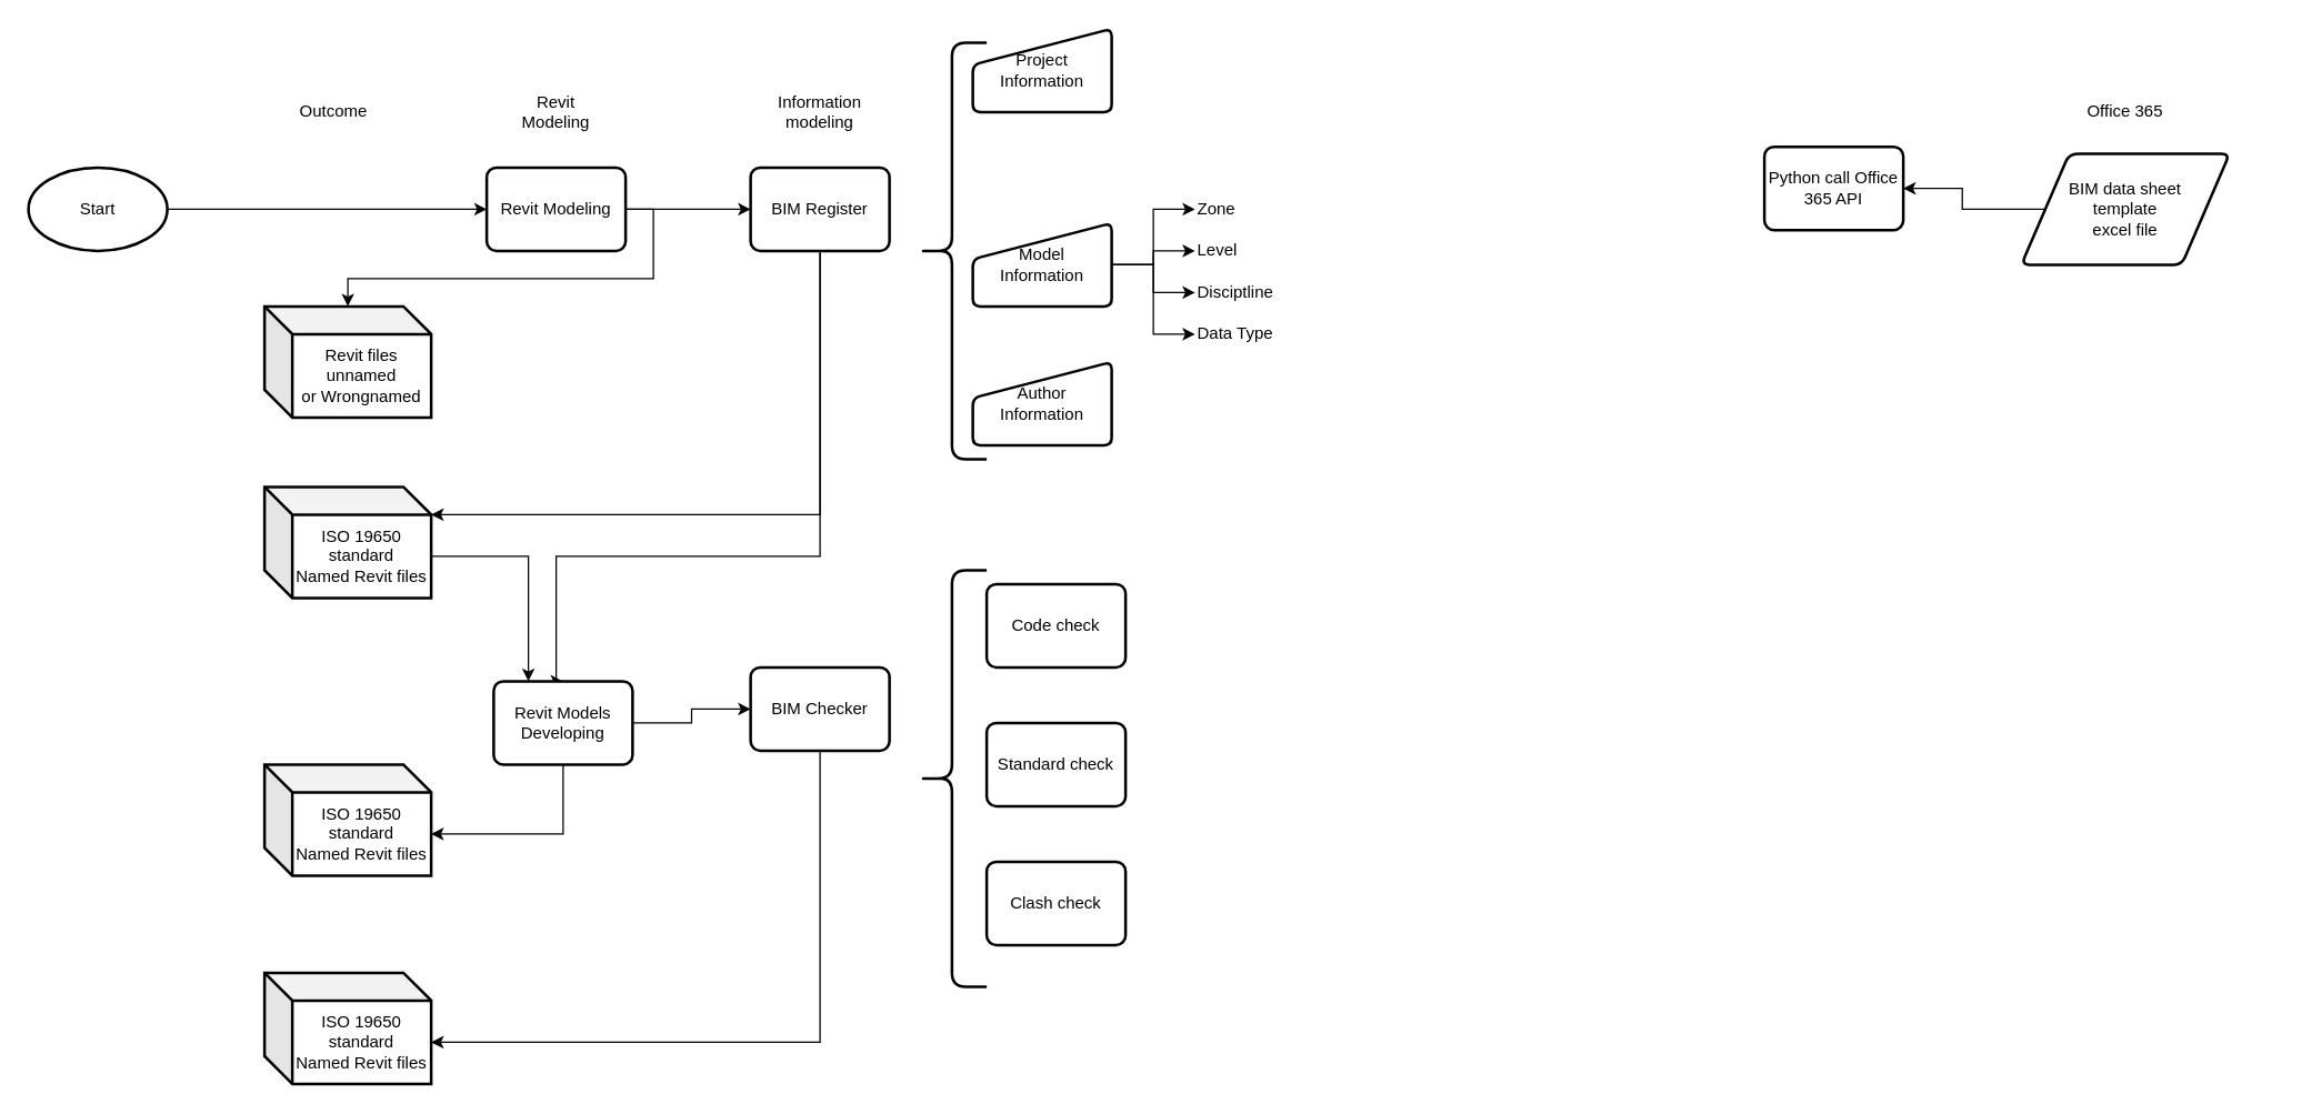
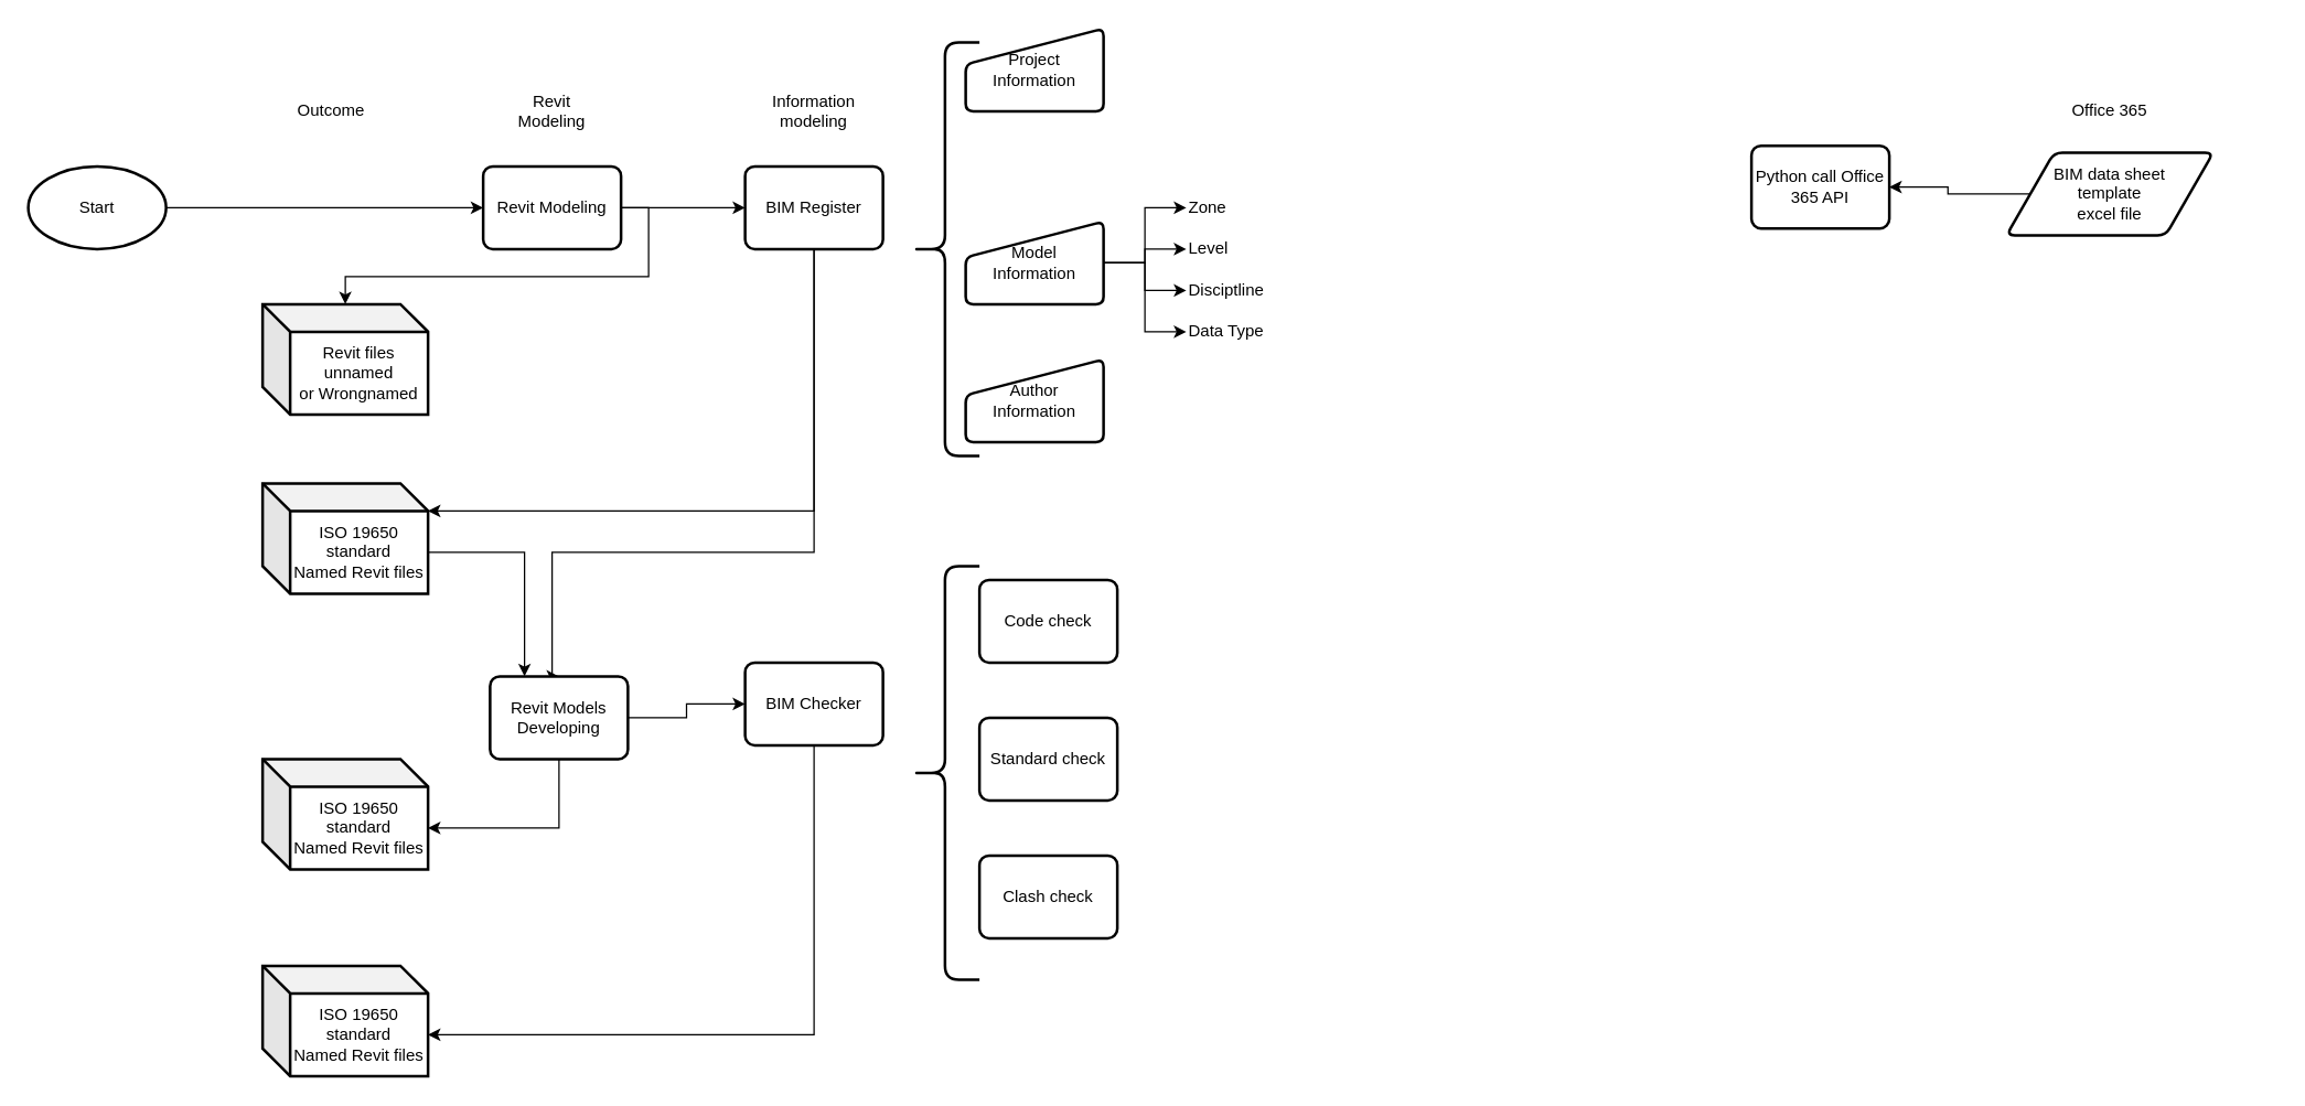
  <mxCell id="0" />
  <mxCell id="1" parent="0" />
  <mxCell id="2" value="Revit files unnamed&lt;br&gt;or Wrongnamed" style="shape=cube;whiteSpace=wrap;html=1;boundedLbl=1;backgroundOutline=1;darkOpacity=0.05;darkOpacity2=0.1;strokeWidth=2;" vertex="1" parent="1"><mxGeometry x="190" y="220" width="120" height="80" as="geometry" /></mxCell>
  <mxCell id="3" style="edgeStyle=orthogonalEdgeStyle;rounded=0;orthogonalLoop=1;jettySize=auto;html=1;entryX=0;entryY=0.5;entryDx=0;entryDy=0;" edge="1" parent="1" source="4" target="7"><mxGeometry relative="1" as="geometry" /></mxCell>
  <mxCell id="4" value="Start" style="strokeWidth=2;html=1;shape=mxgraph.flowchart.start_1;whiteSpace=wrap;" vertex="1" parent="1"><mxGeometry x="20" y="120" width="100" height="60" as="geometry" /></mxCell>
  <mxCell id="5" style="edgeStyle=orthogonalEdgeStyle;rounded=0;orthogonalLoop=1;jettySize=auto;html=1;exitX=1;exitY=0.5;exitDx=0;exitDy=0;" edge="1" parent="1" source="7" target="12"><mxGeometry relative="1" as="geometry" /></mxCell>
  <mxCell id="6" style="edgeStyle=orthogonalEdgeStyle;rounded=0;orthogonalLoop=1;jettySize=auto;html=1;exitX=1;exitY=0.5;exitDx=0;exitDy=0;" edge="1" parent="1" source="7" target="2"><mxGeometry relative="1" as="geometry"><mxPoint x="250" y="370" as="targetPoint" /></mxGeometry></mxCell>
  <mxCell id="7" value="Revit Modeling" style="rounded=1;whiteSpace=wrap;html=1;absoluteArcSize=1;arcSize=14;strokeWidth=2;" vertex="1" parent="1"><mxGeometry x="350" y="120" width="100" height="60" as="geometry" /></mxCell>
  <mxCell id="8" value="Revit Modeling" style="text;html=1;strokeColor=none;fillColor=none;align=center;verticalAlign=middle;whiteSpace=wrap;rounded=0;" vertex="1" parent="1"><mxGeometry x="380" y="70" width="40" height="20" as="geometry" /></mxCell>
  <mxCell id="9" value="Information&lt;br&gt;modeling" style="text;html=1;strokeColor=none;fillColor=none;align=center;verticalAlign=middle;whiteSpace=wrap;rounded=0;" vertex="1" parent="1"><mxGeometry x="570" y="70" width="40" height="20" as="geometry" /></mxCell>
  <mxCell id="10" style="edgeStyle=orthogonalEdgeStyle;rounded=0;orthogonalLoop=1;jettySize=auto;html=1;exitX=0.5;exitY=1;exitDx=0;exitDy=0;entryX=0;entryY=0;entryDx=120;entryDy=20;entryPerimeter=0;" edge="1" parent="1" source="12" target="15"><mxGeometry relative="1" as="geometry" /></mxCell>
  <mxCell id="11" style="edgeStyle=orthogonalEdgeStyle;rounded=0;orthogonalLoop=1;jettySize=auto;html=1;exitX=0.5;exitY=1;exitDx=0;exitDy=0;entryX=0.5;entryY=0;entryDx=0;entryDy=0;" edge="1" parent="1" source="12" target="30"><mxGeometry relative="1" as="geometry"><Array as="points"><mxPoint x="590" y="400" /><mxPoint x="400" y="400" /></Array></mxGeometry></mxCell>
  <mxCell id="12" value="BIM Register" style="rounded=1;whiteSpace=wrap;html=1;absoluteArcSize=1;arcSize=14;strokeWidth=2;" vertex="1" parent="1"><mxGeometry x="540" y="120" width="100" height="60" as="geometry" /></mxCell>
  <mxCell id="13" value="Outcome" style="text;html=1;strokeColor=none;fillColor=none;align=center;verticalAlign=middle;whiteSpace=wrap;rounded=0;" vertex="1" parent="1"><mxGeometry x="220" y="70" width="40" height="20" as="geometry" /></mxCell>
  <mxCell id="14" style="edgeStyle=orthogonalEdgeStyle;rounded=0;orthogonalLoop=1;jettySize=auto;html=1;entryX=0.25;entryY=0;entryDx=0;entryDy=0;exitX=0;exitY=0;exitDx=120;exitDy=50;exitPerimeter=0;" edge="1" parent="1" source="15" target="30"><mxGeometry relative="1" as="geometry"><mxPoint x="310" y="460" as="sourcePoint" /></mxGeometry></mxCell>
  <mxCell id="15" value="ISO 19650 standard&lt;br&gt;Named Revit files" style="shape=cube;whiteSpace=wrap;html=1;boundedLbl=1;backgroundOutline=1;darkOpacity=0.05;darkOpacity2=0.1;strokeWidth=2;" vertex="1" parent="1"><mxGeometry x="190" y="350" width="120" height="80" as="geometry" /></mxCell>
  <mxCell id="16" value="" style="shape=curlyBracket;whiteSpace=wrap;html=1;rounded=1;strokeWidth=2;" vertex="1" parent="1"><mxGeometry x="660" y="30" width="50" height="300" as="geometry" /></mxCell>
  <mxCell id="17" value="Project Information" style="html=1;strokeWidth=2;shape=manualInput;whiteSpace=wrap;rounded=1;size=26;arcSize=11;" vertex="1" parent="1"><mxGeometry x="700" y="20" width="100" height="60" as="geometry" /></mxCell>
  <mxCell id="18" style="edgeStyle=orthogonalEdgeStyle;rounded=0;orthogonalLoop=1;jettySize=auto;html=1;exitX=1;exitY=0.5;exitDx=0;exitDy=0;entryX=0;entryY=0.5;entryDx=0;entryDy=0;" edge="1" parent="1" source="22" target="24"><mxGeometry relative="1" as="geometry" /></mxCell>
  <mxCell id="19" style="edgeStyle=orthogonalEdgeStyle;rounded=0;orthogonalLoop=1;jettySize=auto;html=1;exitX=1;exitY=0.5;exitDx=0;exitDy=0;entryX=0;entryY=0.5;entryDx=0;entryDy=0;" edge="1" parent="1" source="22" target="25"><mxGeometry relative="1" as="geometry" /></mxCell>
  <mxCell id="20" style="edgeStyle=orthogonalEdgeStyle;rounded=0;orthogonalLoop=1;jettySize=auto;html=1;exitX=1;exitY=0.5;exitDx=0;exitDy=0;entryX=0;entryY=0.5;entryDx=0;entryDy=0;" edge="1" parent="1" source="22" target="26"><mxGeometry relative="1" as="geometry" /></mxCell>
  <mxCell id="21" style="edgeStyle=orthogonalEdgeStyle;rounded=0;orthogonalLoop=1;jettySize=auto;html=1;exitX=1;exitY=0.5;exitDx=0;exitDy=0;entryX=0;entryY=0.5;entryDx=0;entryDy=0;" edge="1" parent="1" source="22" target="27"><mxGeometry relative="1" as="geometry" /></mxCell>
  <mxCell id="22" value="Model&lt;br&gt;Information" style="html=1;strokeWidth=2;shape=manualInput;whiteSpace=wrap;rounded=1;size=26;arcSize=11;" vertex="1" parent="1"><mxGeometry x="700" y="160" width="100" height="60" as="geometry" /></mxCell>
  <mxCell id="23" value="Author&lt;br&gt;Information" style="html=1;strokeWidth=2;shape=manualInput;whiteSpace=wrap;rounded=1;size=26;arcSize=11;" vertex="1" parent="1"><mxGeometry x="700" y="260" width="100" height="60" as="geometry" /></mxCell>
  <mxCell id="24" value="Disciptline" style="text;html=1;strokeColor=none;fillColor=none;align=left;verticalAlign=middle;whiteSpace=wrap;rounded=0;" vertex="1" parent="1"><mxGeometry x="860" y="200" width="130" height="20" as="geometry" /></mxCell>
  <mxCell id="25" value="Data Type" style="text;html=1;strokeColor=none;fillColor=none;align=left;verticalAlign=middle;whiteSpace=wrap;rounded=0;" vertex="1" parent="1"><mxGeometry x="860" y="230" width="130" height="20" as="geometry" /></mxCell>
  <mxCell id="26" value="Zone" style="text;html=1;strokeColor=none;fillColor=none;align=left;verticalAlign=middle;whiteSpace=wrap;rounded=0;" vertex="1" parent="1"><mxGeometry x="860" y="140" width="130" height="20" as="geometry" /></mxCell>
  <mxCell id="27" value="Level" style="text;html=1;strokeColor=none;fillColor=none;align=left;verticalAlign=middle;whiteSpace=wrap;rounded=0;" vertex="1" parent="1"><mxGeometry x="860" y="170" width="130" height="20" as="geometry" /></mxCell>
  <mxCell id="28" style="edgeStyle=orthogonalEdgeStyle;rounded=0;orthogonalLoop=1;jettySize=auto;html=1;exitX=0.5;exitY=1;exitDx=0;exitDy=0;entryX=0;entryY=0;entryDx=120;entryDy=50;entryPerimeter=0;" edge="1" parent="1" source="30" target="31"><mxGeometry relative="1" as="geometry" /></mxCell>
  <mxCell id="29" style="edgeStyle=orthogonalEdgeStyle;rounded=0;orthogonalLoop=1;jettySize=auto;html=1;exitX=1;exitY=0.5;exitDx=0;exitDy=0;entryX=0;entryY=0.5;entryDx=0;entryDy=0;" edge="1" parent="1" source="30" target="33"><mxGeometry relative="1" as="geometry" /></mxCell>
  <mxCell id="30" value="Revit Models&lt;br&gt;Developing" style="rounded=1;whiteSpace=wrap;html=1;absoluteArcSize=1;arcSize=14;strokeWidth=2;" vertex="1" parent="1"><mxGeometry x="355" y="490" width="100" height="60" as="geometry" /></mxCell>
  <mxCell id="31" value="ISO 19650 standard&lt;br&gt;Named Revit files" style="shape=cube;whiteSpace=wrap;html=1;boundedLbl=1;backgroundOutline=1;darkOpacity=0.05;darkOpacity2=0.1;strokeWidth=2;" vertex="1" parent="1"><mxGeometry x="190" y="550" width="120" height="80" as="geometry" /></mxCell>
  <mxCell id="32" style="edgeStyle=orthogonalEdgeStyle;rounded=0;orthogonalLoop=1;jettySize=auto;html=1;exitX=0.5;exitY=1;exitDx=0;exitDy=0;entryX=0;entryY=0;entryDx=120;entryDy=50;entryPerimeter=0;" edge="1" parent="1" source="33" target="34"><mxGeometry relative="1" as="geometry" /></mxCell>
  <mxCell id="33" value="BIM Checker" style="rounded=1;whiteSpace=wrap;html=1;absoluteArcSize=1;arcSize=14;strokeWidth=2;" vertex="1" parent="1"><mxGeometry x="540" y="480" width="100" height="60" as="geometry" /></mxCell>
  <mxCell id="34" value="ISO 19650 standard&lt;br&gt;Named Revit files" style="shape=cube;whiteSpace=wrap;html=1;boundedLbl=1;backgroundOutline=1;darkOpacity=0.05;darkOpacity2=0.1;strokeWidth=2;" vertex="1" parent="1"><mxGeometry x="190" y="700" width="120" height="80" as="geometry" /></mxCell>
  <mxCell id="35" value="" style="shape=curlyBracket;whiteSpace=wrap;html=1;rounded=1;strokeWidth=2;" vertex="1" parent="1"><mxGeometry x="660" y="410" width="50" height="300" as="geometry" /></mxCell>
  <mxCell id="36" value="Code check" style="rounded=1;whiteSpace=wrap;html=1;absoluteArcSize=1;arcSize=14;strokeWidth=2;" vertex="1" parent="1"><mxGeometry x="710" y="420" width="100" height="60" as="geometry" /></mxCell>
  <mxCell id="37" value="Standard check" style="rounded=1;whiteSpace=wrap;html=1;absoluteArcSize=1;arcSize=14;strokeWidth=2;" vertex="1" parent="1"><mxGeometry x="710" y="520" width="100" height="60" as="geometry" /></mxCell>
  <mxCell id="38" value="Clash check" style="rounded=1;whiteSpace=wrap;html=1;absoluteArcSize=1;arcSize=14;strokeWidth=2;" vertex="1" parent="1"><mxGeometry x="710" y="620" width="100" height="60" as="geometry" /></mxCell>
  <mxCell id="39" style="edgeStyle=orthogonalEdgeStyle;rounded=0;orthogonalLoop=1;jettySize=auto;html=1;exitX=0;exitY=0.5;exitDx=0;exitDy=0;entryX=1;entryY=0.5;entryDx=0;entryDy=0;" edge="1" parent="1" source="40" target="42"><mxGeometry relative="1" as="geometry" /></mxCell>
- <mxCell id="40" value="BIM data sheet&lt;br&gt;template&lt;br&gt;excel file" style="shape=parallelogram;html=1;strokeWidth=2;perimeter=parallelogramPerimeter;whiteSpace=wrap;rounded=1;arcSize=12;size=0.23;align=center;" vertex="1" parent="1"><mxGeometry x="1455" y="110" width="150" height="80" as="geometry" /></mxCell>
+ <mxCell id="40" value="BIM data sheet&lt;br&gt;template&lt;br&gt;excel file" style="shape=parallelogram;html=1;strokeWidth=2;perimeter=parallelogramPerimeter;whiteSpace=wrap;rounded=1;arcSize=12;size=0.23;align=center;" vertex="1" parent="1"><mxGeometry x="1455" y="110" width="150" height="60" as="geometry" /></mxCell>
  <mxCell id="41" value="Office 365" style="text;html=1;strokeColor=none;fillColor=none;align=center;verticalAlign=middle;whiteSpace=wrap;rounded=0;" vertex="1" parent="1"><mxGeometry x="1410" y="70" width="240" height="20" as="geometry" /></mxCell>
  <mxCell id="42" value="Python call Office 365 API" style="rounded=1;whiteSpace=wrap;html=1;absoluteArcSize=1;arcSize=14;strokeWidth=2;" vertex="1" parent="1"><mxGeometry x="1270" y="105" width="100" height="60" as="geometry" /></mxCell>
